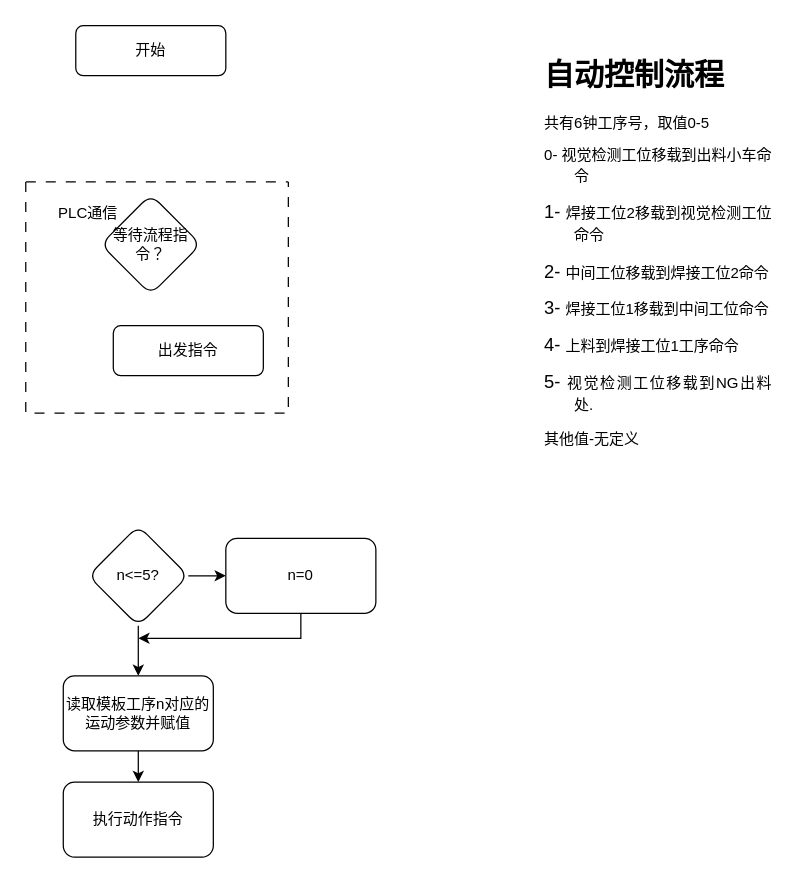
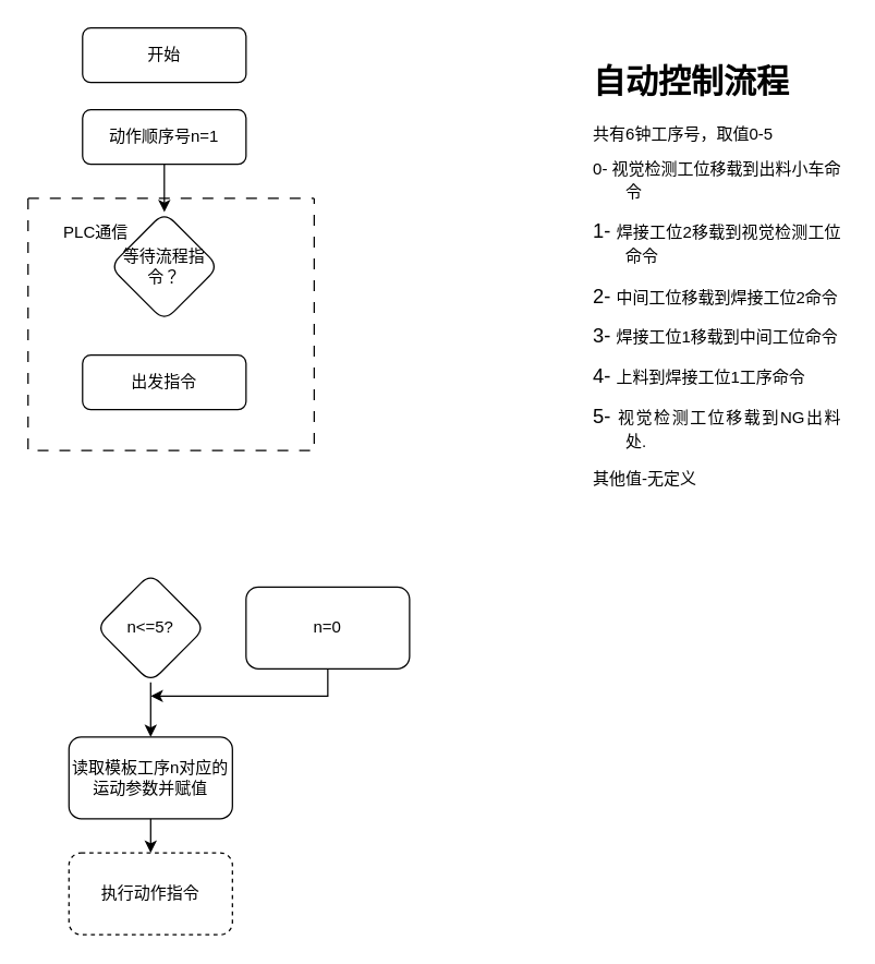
  <mxCell id="0" />
  <mxCell id="1" parent="0" />
  <mxCell id="2" value="开始" style="rounded=1;whiteSpace=wrap;html=1;fontSize=12;glass=0;strokeWidth=1;shadow=0;" parent="1" vertex="1"><mxGeometry x="60" y="20" width="120" height="40" as="geometry" /></mxCell>
+ <mxCell id="3" value="" style="edgeStyle=orthogonalEdgeStyle;rounded=0;orthogonalLoop=1;jettySize=auto;html=1;" edge="1" parent="1" source="4" target="7"><mxGeometry relative="1" as="geometry" /></mxCell>
+ <mxCell id="4" value="动作顺序号n=1" style="rounded=1;whiteSpace=wrap;html=1;fontSize=12;glass=0;strokeWidth=1;shadow=0;" vertex="1" parent="1"><mxGeometry x="60" y="80" width="120" height="40" as="geometry" /></mxCell>
  <mxCell id="5" value="" style="swimlane;startSize=0;dashed=1;dashPattern=8 8;" vertex="1" parent="1"><mxGeometry x="20" y="145" width="210" height="185" as="geometry"><mxRectangle x="90" y="135" width="50" height="40" as="alternateBounds" /></mxGeometry></mxCell>
  <mxCell id="6" value="PLC通信" style="text;html=1;strokeColor=none;fillColor=none;align=center;verticalAlign=middle;whiteSpace=wrap;rounded=0;" vertex="1" parent="5"><mxGeometry x="20" y="10" width="60" height="30" as="geometry" /></mxCell>
  <mxCell id="7" value="等待流程指令？" style="rhombus;whiteSpace=wrap;html=1;rounded=1;glass=0;strokeWidth=1;shadow=0;" vertex="1" parent="5"><mxGeometry x="60" y="10" width="80" height="80" as="geometry" /></mxCell>
- <mxCell id="8" value="出发指令" style="rounded=1;whiteSpace=wrap;html=1;fontSize=12;glass=0;strokeWidth=1;shadow=0;" vertex="1" parent="5"><mxGeometry x="70" y="115" width="120" height="40" as="geometry" /></mxCell>
+ <mxCell id="8" value="出发指令" style="rounded=1;whiteSpace=wrap;html=1;fontSize=12;glass=0;strokeWidth=1;shadow=0;" vertex="1" parent="5"><mxGeometry x="40" y="115" width="120" height="40" as="geometry" /></mxCell>
  <mxCell id="9" value="&lt;h1&gt;自动控制流程&lt;/h1&gt;&lt;div&gt;共有6钟工序号，取值0-5&lt;/div&gt;&lt;div&gt;&lt;p style=&quot;margin-left:18.0pt;text-indent:-18.0pt;mso-char-indent-count:0.0;&lt;br/&gt;mso-pagination:none;text-align:justify;text-justify:inter-ideograph;&lt;br/&gt;mso-list:l0 level1 lfo1;&quot; align=&quot;justify&quot; class=&quot;15&quot;&gt;0-&amp;nbsp;视觉检测工位移载到出料小车命令&lt;span style=&quot;font-size: 11pt;&quot;&gt;&lt;/span&gt;&lt;/p&gt;&lt;p style=&quot;margin-left:18.0pt;text-indent:-18.0pt;mso-char-indent-count:0.0;&lt;br/&gt;mso-pagination:none;text-align:justify;text-justify:inter-ideograph;&lt;br/&gt;mso-list:l0 level1 lfo1;&quot; align=&quot;justify&quot; class=&quot;15&quot;&gt;&lt;span style=&quot;font-size: 11pt;&quot;&gt;1-&amp;nbsp;&lt;/span&gt;焊接工位2移载到视觉检测工位命令&lt;span style=&quot;font-size: 11pt;&quot;&gt;&lt;/span&gt;&lt;/p&gt;&lt;p style=&quot;margin-left:18.0pt;text-indent:-18.0pt;mso-char-indent-count:0.0;&lt;br/&gt;mso-pagination:none;text-align:justify;text-justify:inter-ideograph;&lt;br/&gt;mso-list:l0 level1 lfo1;&quot; align=&quot;justify&quot; class=&quot;15&quot;&gt;&lt;span style=&quot;font-size: 11pt;&quot;&gt;2-&amp;nbsp;&lt;/span&gt;中间工位移载到焊接工位2命令&lt;span style=&quot;font-size: 11pt;&quot;&gt;&lt;/span&gt;&lt;/p&gt;&lt;p style=&quot;margin-left:18.0pt;text-indent:-18.0pt;mso-char-indent-count:0.0;&lt;br/&gt;mso-pagination:none;text-align:justify;text-justify:inter-ideograph;&lt;br/&gt;mso-list:l0 level1 lfo1;&quot; align=&quot;justify&quot; class=&quot;15&quot;&gt;&lt;span style=&quot;font-size: 11pt;&quot;&gt;3-&amp;nbsp;&lt;/span&gt;焊接工位1移载到中间工位命令&lt;span style=&quot;font-size: 11pt;&quot;&gt;&lt;/span&gt;&lt;/p&gt;&lt;p style=&quot;margin-left:18.0pt;text-indent:-18.0pt;mso-char-indent-count:0.0;&lt;br/&gt;mso-pagination:none;text-align:justify;text-justify:inter-ideograph;&lt;br/&gt;mso-list:l0 level1 lfo1;&quot; align=&quot;justify&quot; class=&quot;15&quot;&gt;&lt;span style=&quot;font-size: 11pt;&quot;&gt;4-&amp;nbsp;&lt;/span&gt;上料到焊接工位1工序命令&lt;span style=&quot;font-size: 11pt;&quot;&gt;&lt;/span&gt;&lt;/p&gt;&lt;p style=&quot;margin-left:18.0pt;text-indent:-18.0pt;mso-char-indent-count:0.0;&lt;br/&gt;mso-pagination:none;text-align:justify;text-justify:inter-ideograph;&lt;br/&gt;mso-list:l0 level1 lfo1;&quot; align=&quot;justify&quot; class=&quot;15&quot;&gt;&lt;span style=&quot;font-size: 11pt;&quot;&gt;5-&amp;nbsp;&lt;/span&gt;视觉检测工位移载到NG出料处.&lt;span style=&quot;font-size: 11pt;&quot;&gt;&lt;/span&gt;&lt;/p&gt;&lt;p class=&quot;MsoNormal&quot;&gt;&lt;font style=&quot;&quot;&gt;其他值&lt;/font&gt;&lt;font style=&quot;&quot;&gt;-&lt;/font&gt;&lt;font style=&quot;&quot;&gt;无定义&lt;/font&gt;&lt;/p&gt;&lt;/div&gt;" style="text;html=1;strokeColor=none;fillColor=none;spacing=5;spacingTop=-20;whiteSpace=wrap;overflow=hidden;rounded=0;" vertex="1" parent="1"><mxGeometry x="430" y="40" width="190" height="330" as="geometry" /></mxCell>
  <mxCell id="10" value="" style="edgeStyle=orthogonalEdgeStyle;rounded=0;orthogonalLoop=1;jettySize=auto;html=1;" edge="1" parent="1" source="12" target="14"><mxGeometry relative="1" as="geometry" /></mxCell>
- <mxCell id="11" value="" style="edgeStyle=orthogonalEdgeStyle;rounded=0;orthogonalLoop=1;jettySize=auto;html=1;" edge="1" parent="1" source="12" target="16"><mxGeometry relative="1" as="geometry" /></mxCell>
  <mxCell id="12" value="n&amp;lt;=5?" style="rhombus;whiteSpace=wrap;html=1;rounded=1;glass=0;strokeWidth=1;shadow=0;" vertex="1" parent="1"><mxGeometry x="70" y="420" width="80" height="80" as="geometry" /></mxCell>
  <mxCell id="13" value="" style="edgeStyle=orthogonalEdgeStyle;rounded=0;orthogonalLoop=1;jettySize=auto;html=1;" edge="1" parent="1" source="14" target="17"><mxGeometry relative="1" as="geometry" /></mxCell>
  <mxCell id="14" value="读取模板工序n对应的运动参数并赋值" style="whiteSpace=wrap;html=1;rounded=1;glass=0;strokeWidth=1;shadow=0;" vertex="1" parent="1"><mxGeometry x="50" y="540" width="120" height="60" as="geometry" /></mxCell>
  <mxCell id="15" style="edgeStyle=orthogonalEdgeStyle;rounded=0;orthogonalLoop=1;jettySize=auto;html=1;" edge="1" parent="1" source="16"><mxGeometry relative="1" as="geometry"><mxPoint x="110" y="510" as="targetPoint" /><Array as="points"><mxPoint x="240" y="510" /></Array></mxGeometry></mxCell>
  <mxCell id="16" value="n=0" style="whiteSpace=wrap;html=1;rounded=1;glass=0;strokeWidth=1;shadow=0;" vertex="1" parent="1"><mxGeometry x="180" y="430" width="120" height="60" as="geometry" /></mxCell>
- <mxCell id="17" value="执行动作指令" style="whiteSpace=wrap;html=1;rounded=1;glass=0;strokeWidth=1;shadow=0;" vertex="1" parent="1"><mxGeometry x="50" y="625" width="120" height="60" as="geometry" /></mxCell>
+ <mxCell id="17" value="执行动作指令" style="whiteSpace=wrap;html=1;rounded=1;glass=0;strokeWidth=1;shadow=0;dashed=1;" vertex="1" parent="1"><mxGeometry x="50" y="625" width="120" height="60" as="geometry" /></mxCell>
